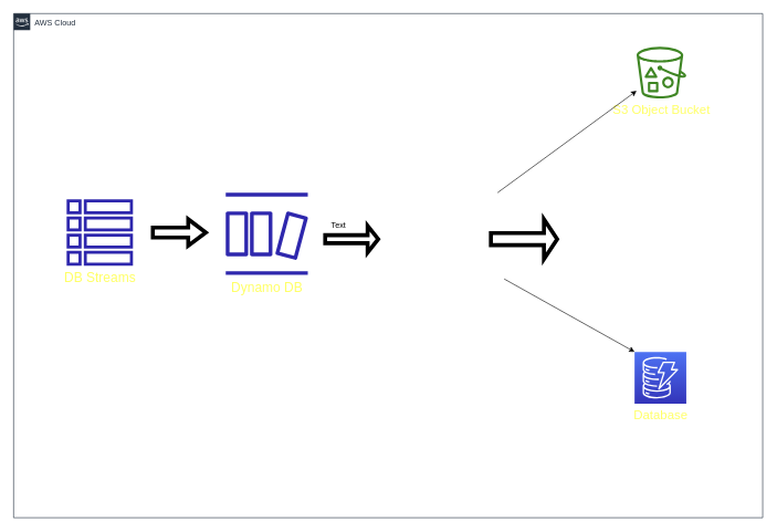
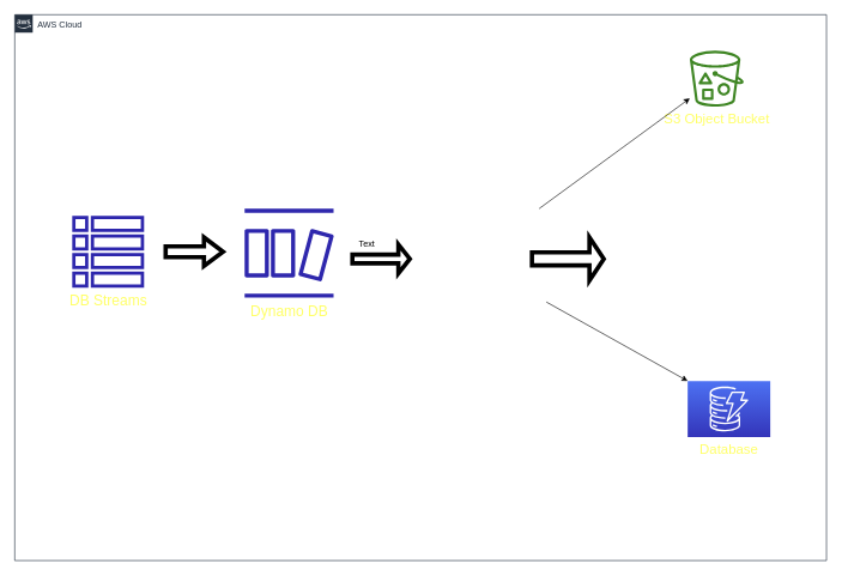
  <mxCell id="0" />
  <mxCell id="1" parent="0" />
  <mxCell id="2" value="AWS Cloud" style="points=[[0,0],[0.25,0],[0.5,0],[0.75,0],[1,0],[1,0.25],[1,0.5],[1,0.75],[1,1],[0.75,1],[0.5,1],[0.25,1],[0,1],[0,0.75],[0,0.5],[0,0.25]];outlineConnect=0;gradientColor=none;html=1;whiteSpace=wrap;fontSize=12;fontStyle=0;container=1;pointerEvents=0;collapsible=0;recursiveResize=0;shape=mxgraph.aws4.group;grIcon=mxgraph.aws4.group_aws_cloud_alt;strokeColor=#232F3E;fillColor=none;verticalAlign=top;align=left;spacingLeft=30;fontColor=#232F3E;dashed=0;" parent="1" vertex="1"><mxGeometry x="20" y="20" width="1130" height="760" as="geometry" /></mxCell>
  <mxCell id="3" value="DB Streams" style="sketch=0;outlineConnect=0;fontColor=#FFFF66;gradientColor=none;fillColor=#2E27AD;strokeColor=none;dashed=0;verticalLabelPosition=bottom;verticalAlign=top;align=center;html=1;fontSize=20;fontStyle=0;aspect=fixed;pointerEvents=1;shape=mxgraph.aws4.table;strokeWidth=6;" parent="2" vertex="1"><mxGeometry x="80" y="280" width="100" height="100" as="geometry" /></mxCell>
- <mxCell id="4" value="Database" style="sketch=0;points=[[0,0,0],[0.25,0,0],[0.5,0,0],[0.75,0,0],[1,0,0],[0,1,0],[0.25,1,0],[0.5,1,0],[0.75,1,0],[1,1,0],[0,0.25,0],[0,0.5,0],[0,0.75,0],[1,0.25,0],[1,0.5,0],[1,0.75,0]];outlineConnect=0;fontColor=#FFFF66;gradientColor=#4D72F3;gradientDirection=north;fillColor=#3334B9;strokeColor=#ffffff;dashed=0;verticalLabelPosition=bottom;verticalAlign=top;align=center;html=1;fontSize=19;fontStyle=0;aspect=fixed;shape=mxgraph.aws4.resourceIcon;resIcon=mxgraph.aws4.dynamodb;" parent="2" vertex="1"><mxGeometry x="936.75" y="510" width="78" height="78" as="geometry" /></mxCell>
+ <mxCell id="4" value="Database" style="sketch=0;points=[[0,0,0],[0.25,0,0],[0.5,0,0],[0.75,0,0],[1,0,0],[0,1,0],[0.25,1,0],[0.5,1,0],[0.75,1,0],[1,1,0],[0,0.25,0],[0,0.5,0],[0,0.75,0],[1,0.25,0],[1,0.5,0],[1,0.75,0]];outlineConnect=0;fontColor=#FFFF66;gradientColor=#4D72F3;gradientDirection=north;fillColor=#3334B9;strokeColor=#ffffff;dashed=0;verticalLabelPosition=bottom;verticalAlign=top;align=center;html=1;fontSize=19;fontStyle=0;aspect=fixed;shape=mxgraph.aws4.resourceIcon;resIcon=mxgraph.aws4.dynamodb;" parent="2" vertex="1"><mxGeometry x="936.75" y="510" width="115" height="78" as="geometry" /></mxCell>
  <mxCell id="5" value="S3 Object Bucket" style="sketch=0;outlineConnect=0;fontColor=#FFFF66;gradientColor=none;fillColor=#3F8624;strokeColor=none;dashed=0;verticalLabelPosition=bottom;verticalAlign=top;align=center;html=1;fontSize=19;fontStyle=0;aspect=fixed;pointerEvents=1;shape=mxgraph.aws4.bucket_with_objects;" parent="2" vertex="1"><mxGeometry x="939.75" y="50" width="75" height="78" as="geometry" /></mxCell>
  <mxCell id="6" value="Dynamo DB" style="sketch=0;outlineConnect=0;fontColor=#FFFF66;gradientColor=none;fillColor=#2E27AD;strokeColor=none;dashed=0;verticalLabelPosition=bottom;verticalAlign=top;align=center;html=1;fontSize=20;fontStyle=0;aspect=fixed;pointerEvents=1;shape=mxgraph.aws4.dynamodb_stream;fontFamily=Helvetica;" parent="2" vertex="1"><mxGeometry x="320" y="270" width="124" height="124" as="geometry" /></mxCell>
  <mxCell id="7" value="" style="shape=singleArrow;whiteSpace=wrap;html=1;fontFamily=Helvetica;fontSize=32;strokeWidth=6;arrowWidth=0.376;arrowSize=0.333;" parent="2" vertex="1"><mxGeometry x="210" y="310" width="80" height="40" as="geometry" /></mxCell>
  <mxCell id="8" value="" style="shape=singleArrow;whiteSpace=wrap;html=1;fontFamily=Helvetica;fontSize=32;strokeWidth=6;" parent="2" vertex="1"><mxGeometry x="470" y="319.83" width="80" height="40.35" as="geometry" /></mxCell>
  <mxCell id="9" value="" style="shape=singleArrow;whiteSpace=wrap;html=1;fontFamily=Helvetica;fontSize=32;strokeWidth=6;" parent="2" vertex="1"><mxGeometry x="720" y="310" width="100" height="60" as="geometry" /></mxCell>
  <mxCell id="10" value="" style="endArrow=classic;html=1;rounded=0;fontFamily=Helvetica;fontSize=19;" parent="2" target="5" edge="1"><mxGeometry width="50" height="50" relative="1" as="geometry"><mxPoint x="730" y="270" as="sourcePoint" /><mxPoint x="770" y="210" as="targetPoint" /></mxGeometry></mxCell>
  <mxCell id="11" value="" style="endArrow=classic;html=1;rounded=0;fontFamily=Helvetica;fontSize=19;entryX=0;entryY=0;entryDx=0;entryDy=0;entryPerimeter=0;" parent="2" target="4" edge="1"><mxGeometry width="50" height="50" relative="1" as="geometry"><mxPoint x="740" y="400" as="sourcePoint" /><mxPoint x="859.758" y="449.996" as="targetPoint" /></mxGeometry></mxCell>
  <mxCell id="12" value="Text" style="text;html=1;resizable=0;autosize=1;align=center;verticalAlign=middle;points=[];fillColor=none;strokeColor=none;rounded=0;" parent="1" vertex="1"><mxGeometry x="490" y="330" width="40" height="20" as="geometry" /></mxCell>
